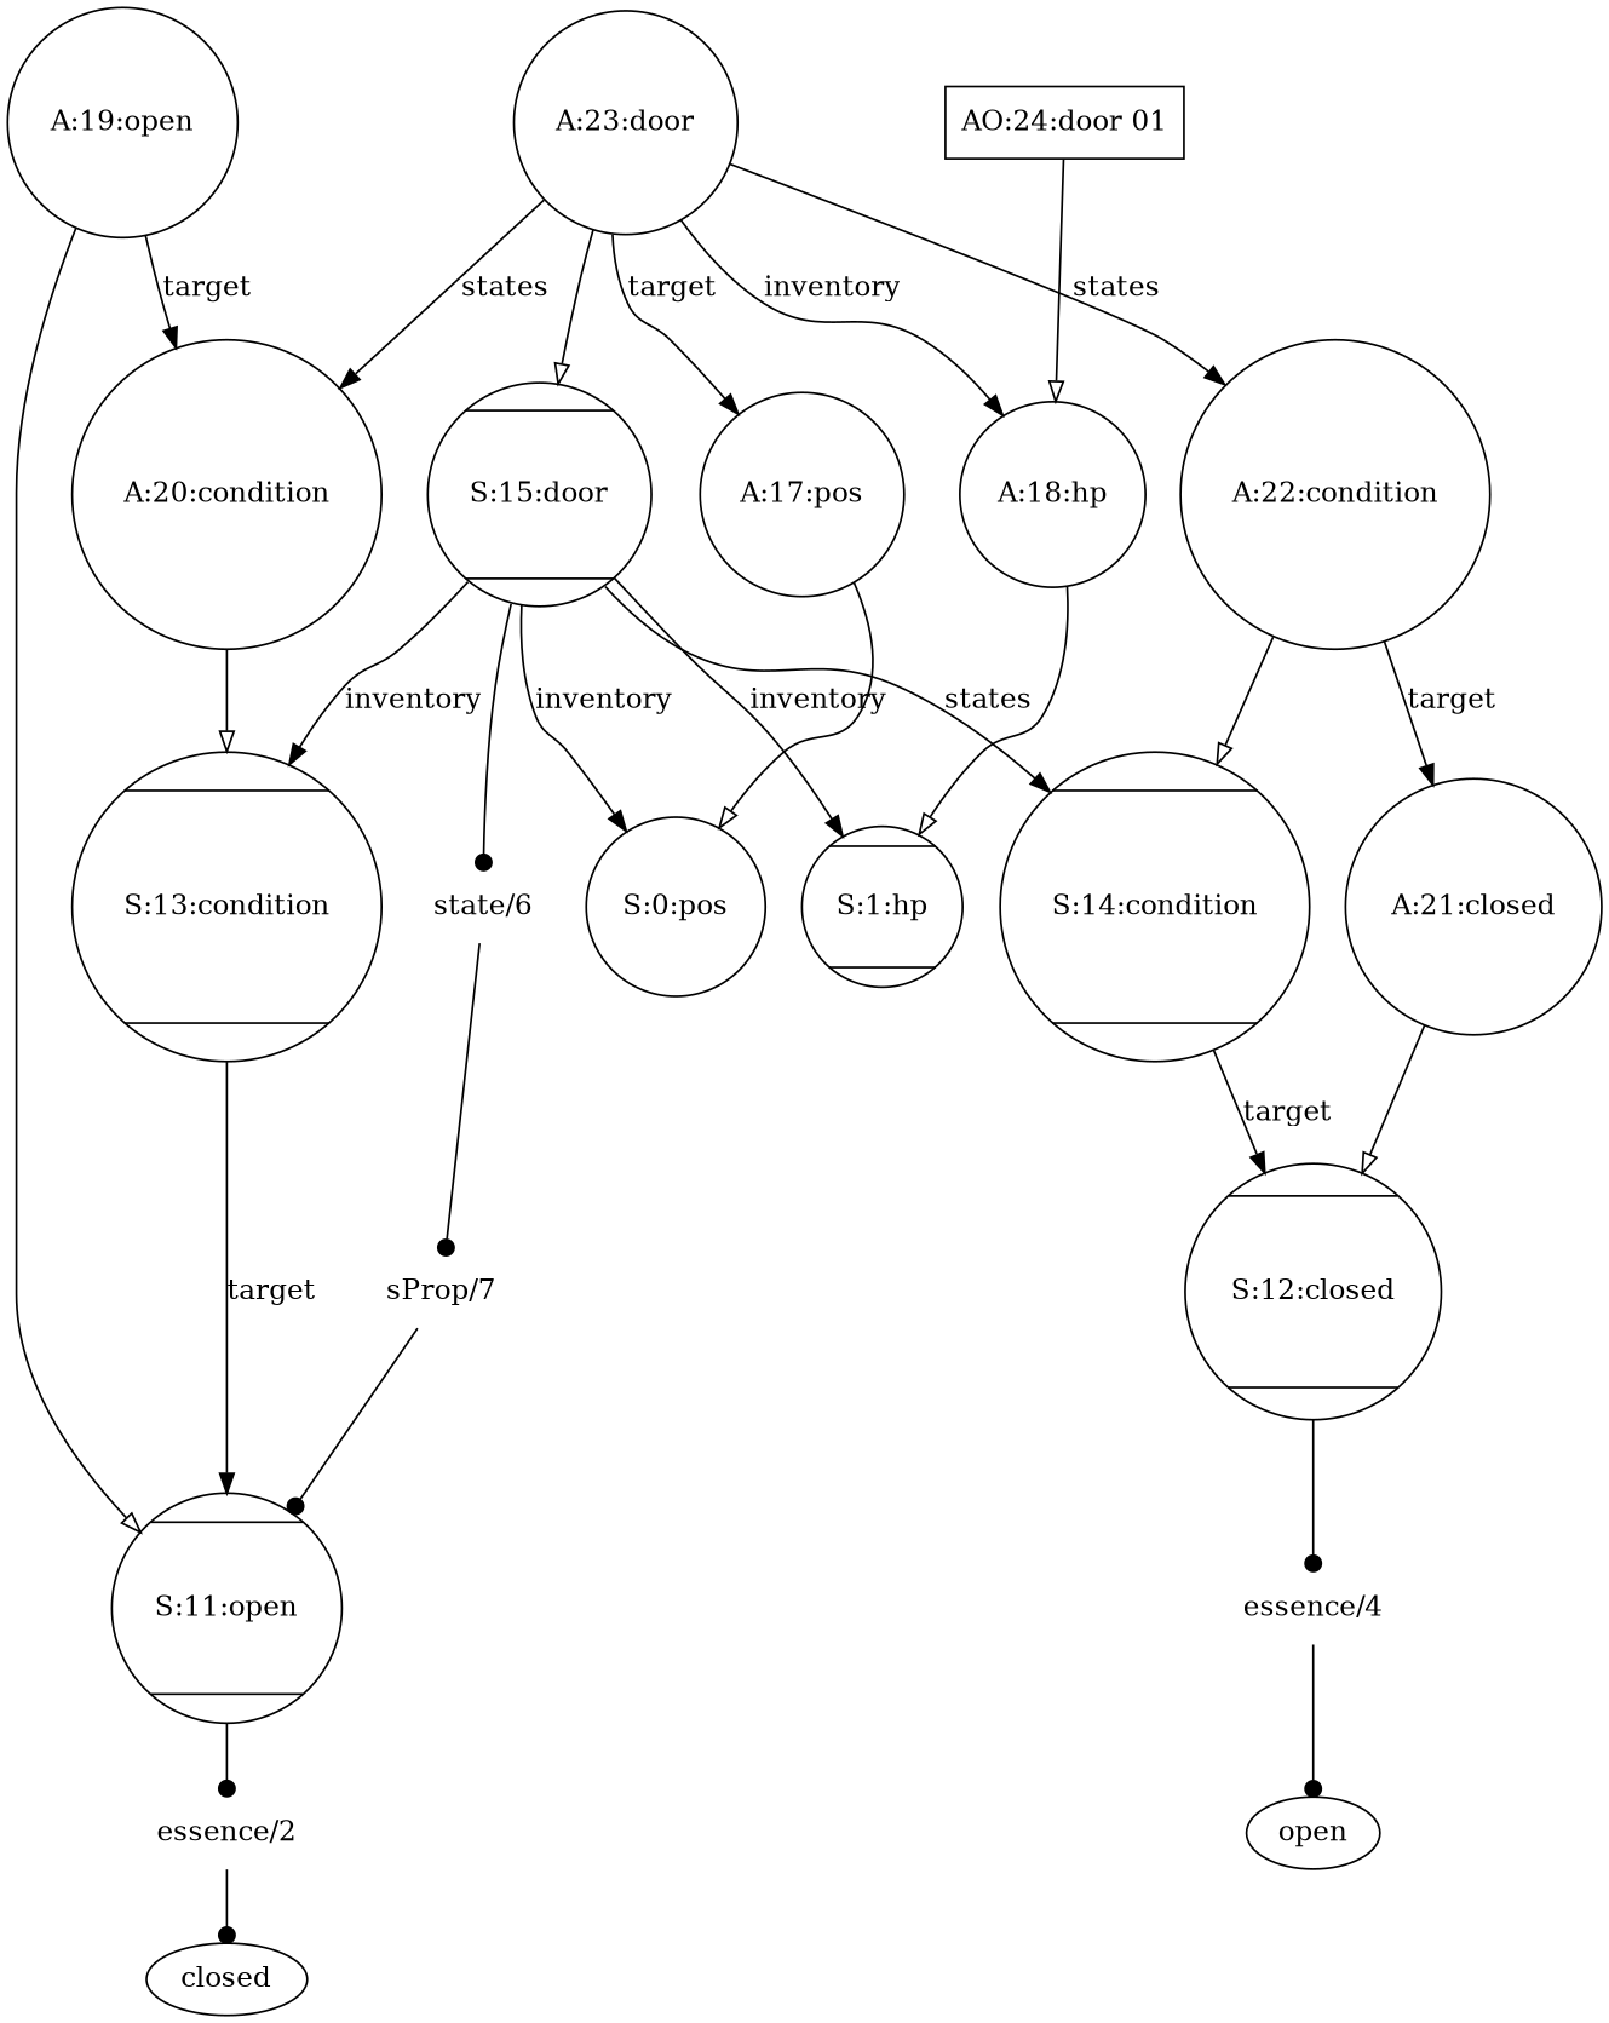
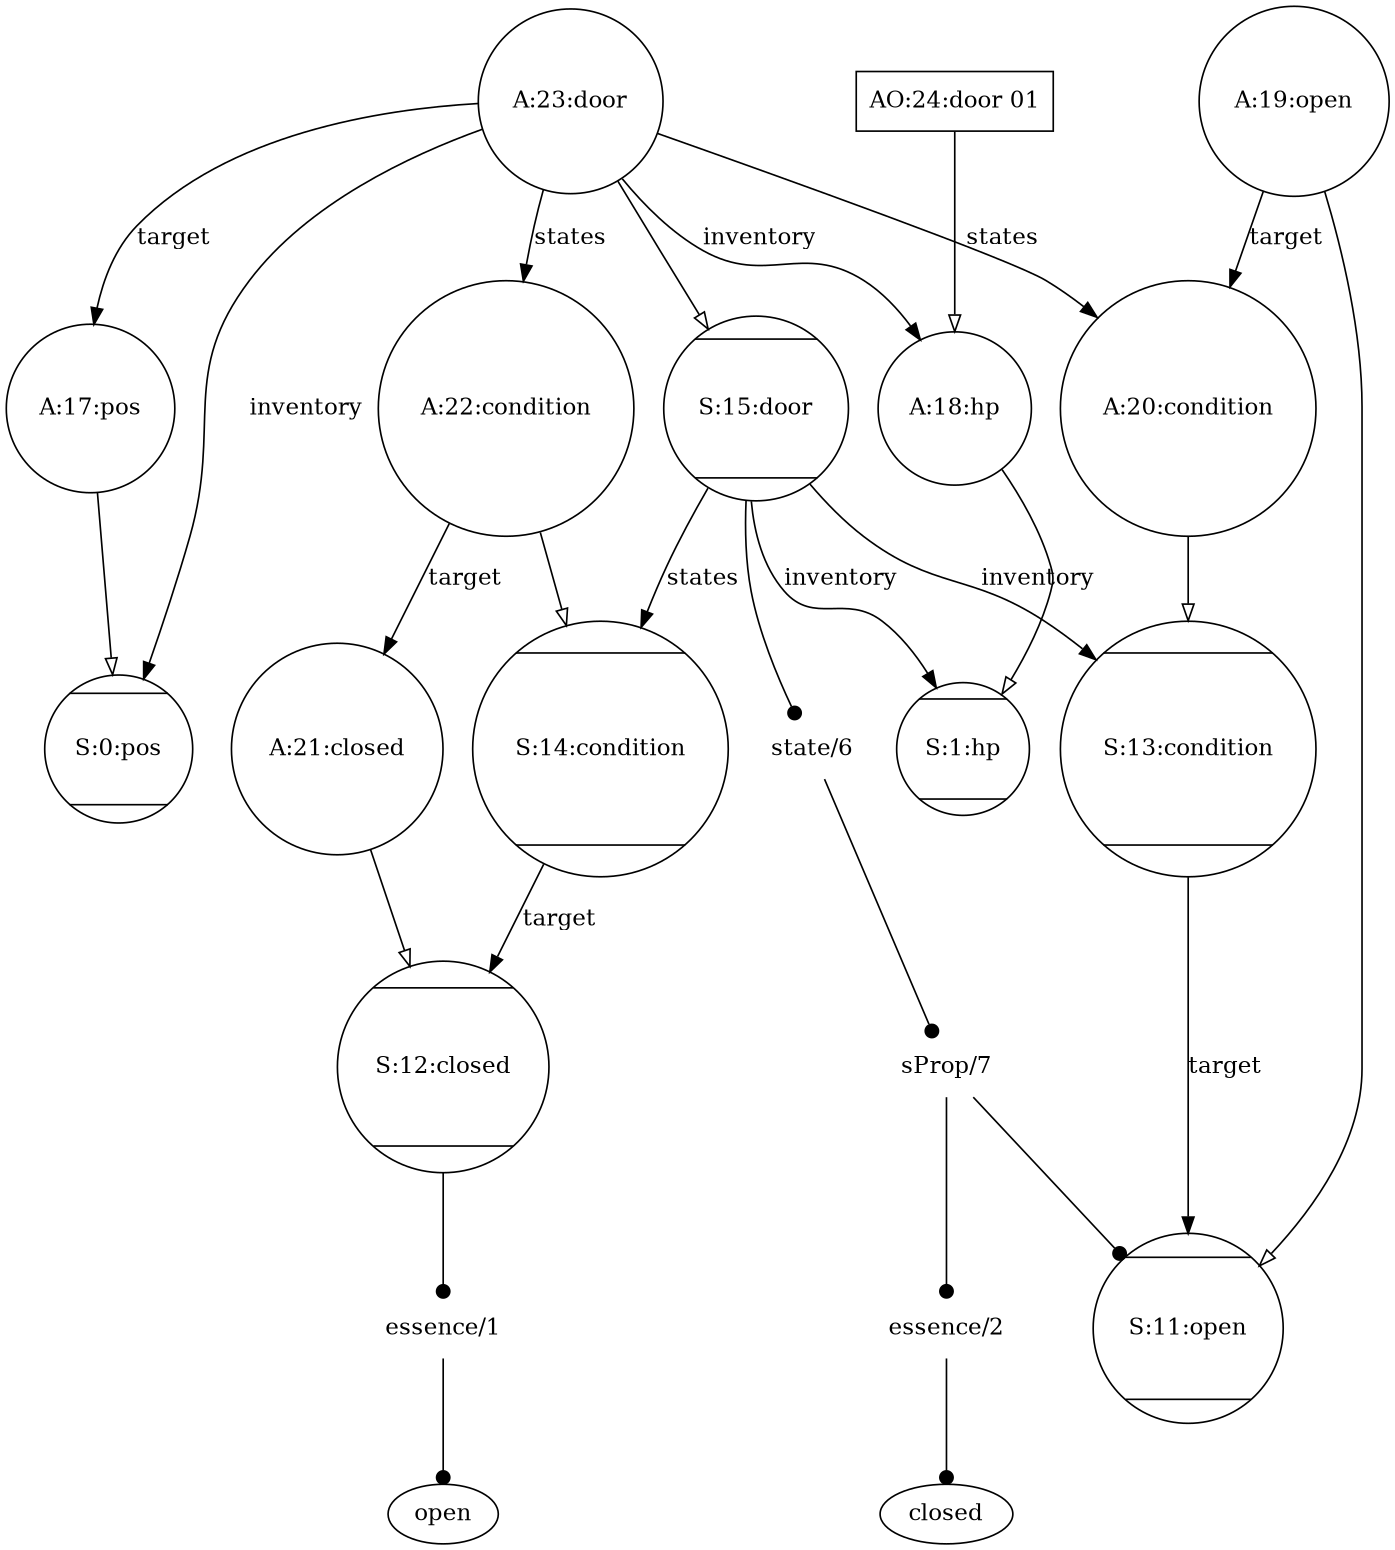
  digraph {
    node [shape=Mcircle]
    "S:12:closed"
    "S:14:condition"
    "S:11:open"
    "S:13:condition"
    "S:1:hp"
-   "S:0:pos" [shape=circle]
+   "S:0:pos"
    "S:15:door"
    "AO:24:door 01" [shape=box]
    "A:21:closed" [shape=circle]
    "A:22:condition" [shape=circle]
    "A:19:open" [shape=circle]
    "A:20:condition" [shape=circle]
    "A:18:hp" [shape=circle]
    "A:17:pos" [shape=circle]
    "A:23:door" [shape=circle]
    "state/6" [shape=plaintext]
    "sProp/7" [shape=plaintext]
-   "essence/4" [shape=plaintext]
+   "essence/4" [shape=plaintext label="essence/1"]
    "essence/2" [shape=plaintext]
    open [shape=""]
    closed [shape=""]
    subgraph sub_1 {
      "S:12:closed"
      "S:14:condition"
      "S:11:open"
      "S:13:condition"
      "S:1:hp"
      "S:0:pos"
      "S:15:door"
    }
    subgraph sub_2 {
      "AO:24:door 01"
    }
    subgraph sub_3 {
      "A:21:closed"
      "A:22:condition"
      "A:19:open"
      "A:20:condition"
      "A:18:hp"
      "A:17:pos"
      "A:23:door"
    }
    subgraph sub_4 {
      "state/6"
      "sProp/7"
      "essence/4"
      "essence/2"
    }
    "S:12:closed" -> "essence/4" [arrowhead=dot]
    "S:14:condition" -> "S:12:closed" [label=target]
-   "S:11:open" -> "essence/2" [arrowhead=dot]
+   "sProp/7" -> "essence/2" [arrowhead=dot]
    "S:13:condition" -> "S:11:open" [label=target]
    "S:15:door" -> "S:14:condition" [label=states]
    "S:15:door" -> "S:13:condition" [label=inventory]
    "S:15:door" -> "S:1:hp" [label=inventory]
-   "S:15:door" -> "S:0:pos" [label=inventory]
+   "A:23:door" -> "S:0:pos" [label=inventory]
    "S:15:door" -> "state/6" [arrowhead=dot]
    "AO:24:door 01" -> "A:18:hp" [arrowhead=onormal]
    "A:21:closed" -> "S:12:closed" [arrowhead=onormal]
    "A:22:condition" -> "S:14:condition" [arrowhead=onormal]
    "A:22:condition" -> "A:21:closed" [label=target]
    "A:19:open" -> "S:11:open" [arrowhead=onormal]
    "A:19:open" -> "A:20:condition" [label=target]
    "A:20:condition" -> "S:13:condition" [arrowhead=onormal]
    "A:18:hp" -> "S:1:hp" [arrowhead=onormal]
    "A:17:pos" -> "S:0:pos" [arrowhead=onormal]
    "A:23:door" -> "S:15:door" [arrowhead=onormal]
    "A:23:door" -> "A:22:condition" [label=states]
    "A:23:door" -> "A:20:condition" [label=states]
    "A:23:door" -> "A:18:hp" [label=inventory]
    "A:23:door" -> "A:17:pos" [label=target]
    "state/6" -> "sProp/7" [arrowhead=dot]
    "sProp/7" -> "S:11:open" [arrowhead=dot]
    "essence/4" -> open [arrowhead=dot]
    "essence/2" -> closed [arrowhead=dot]
  }
